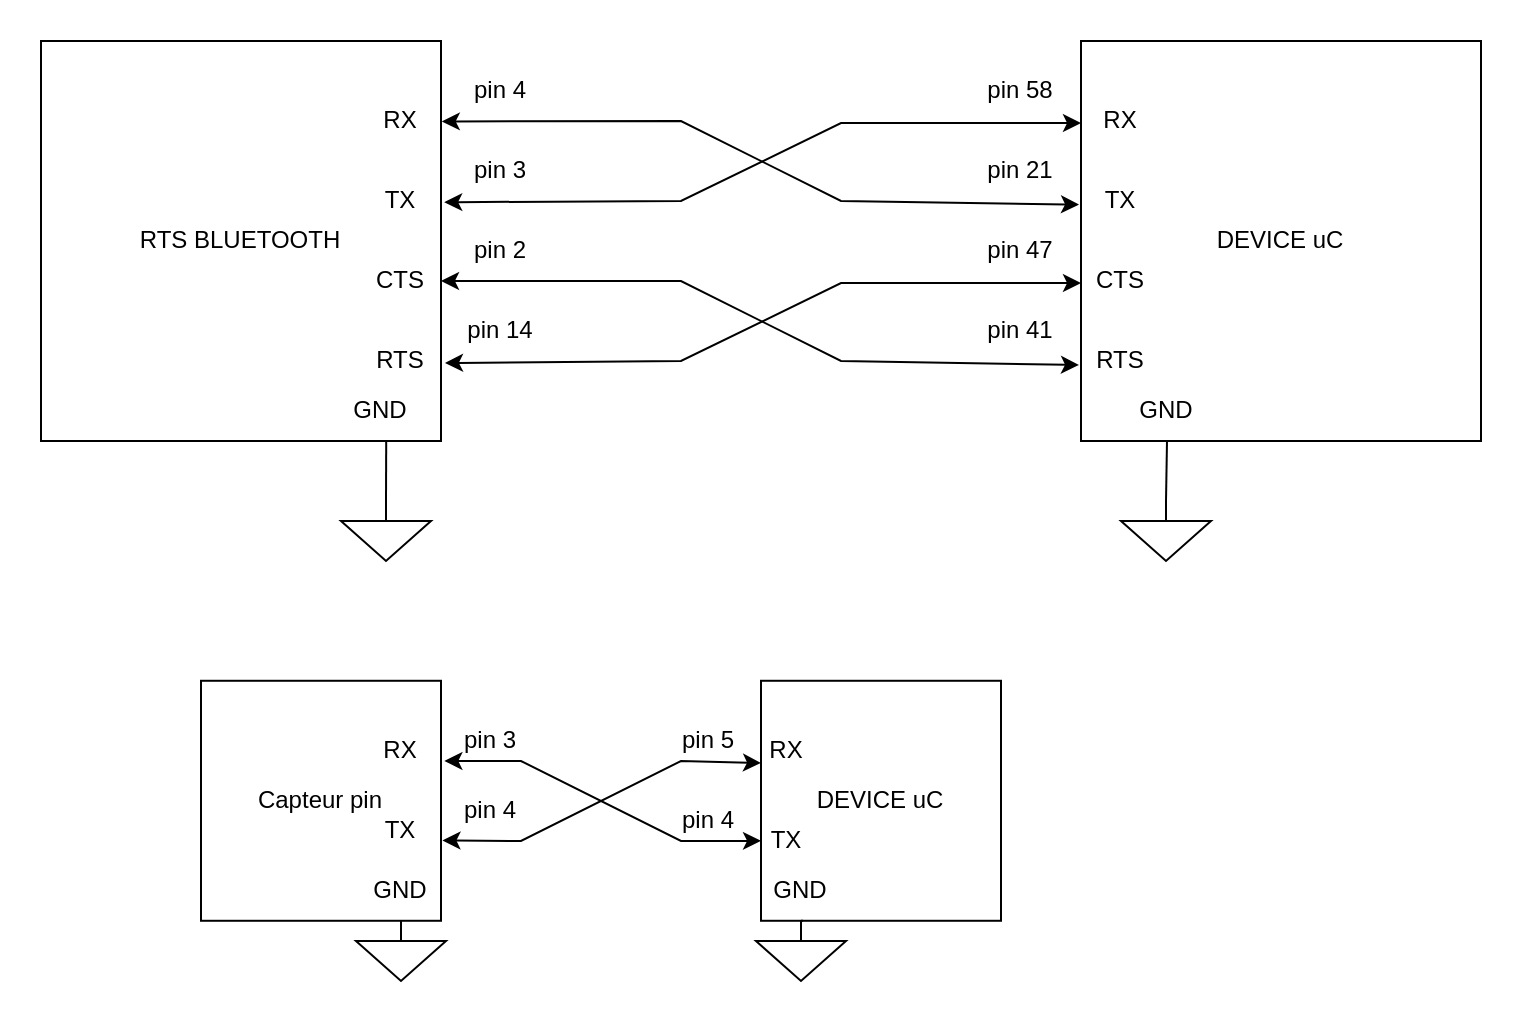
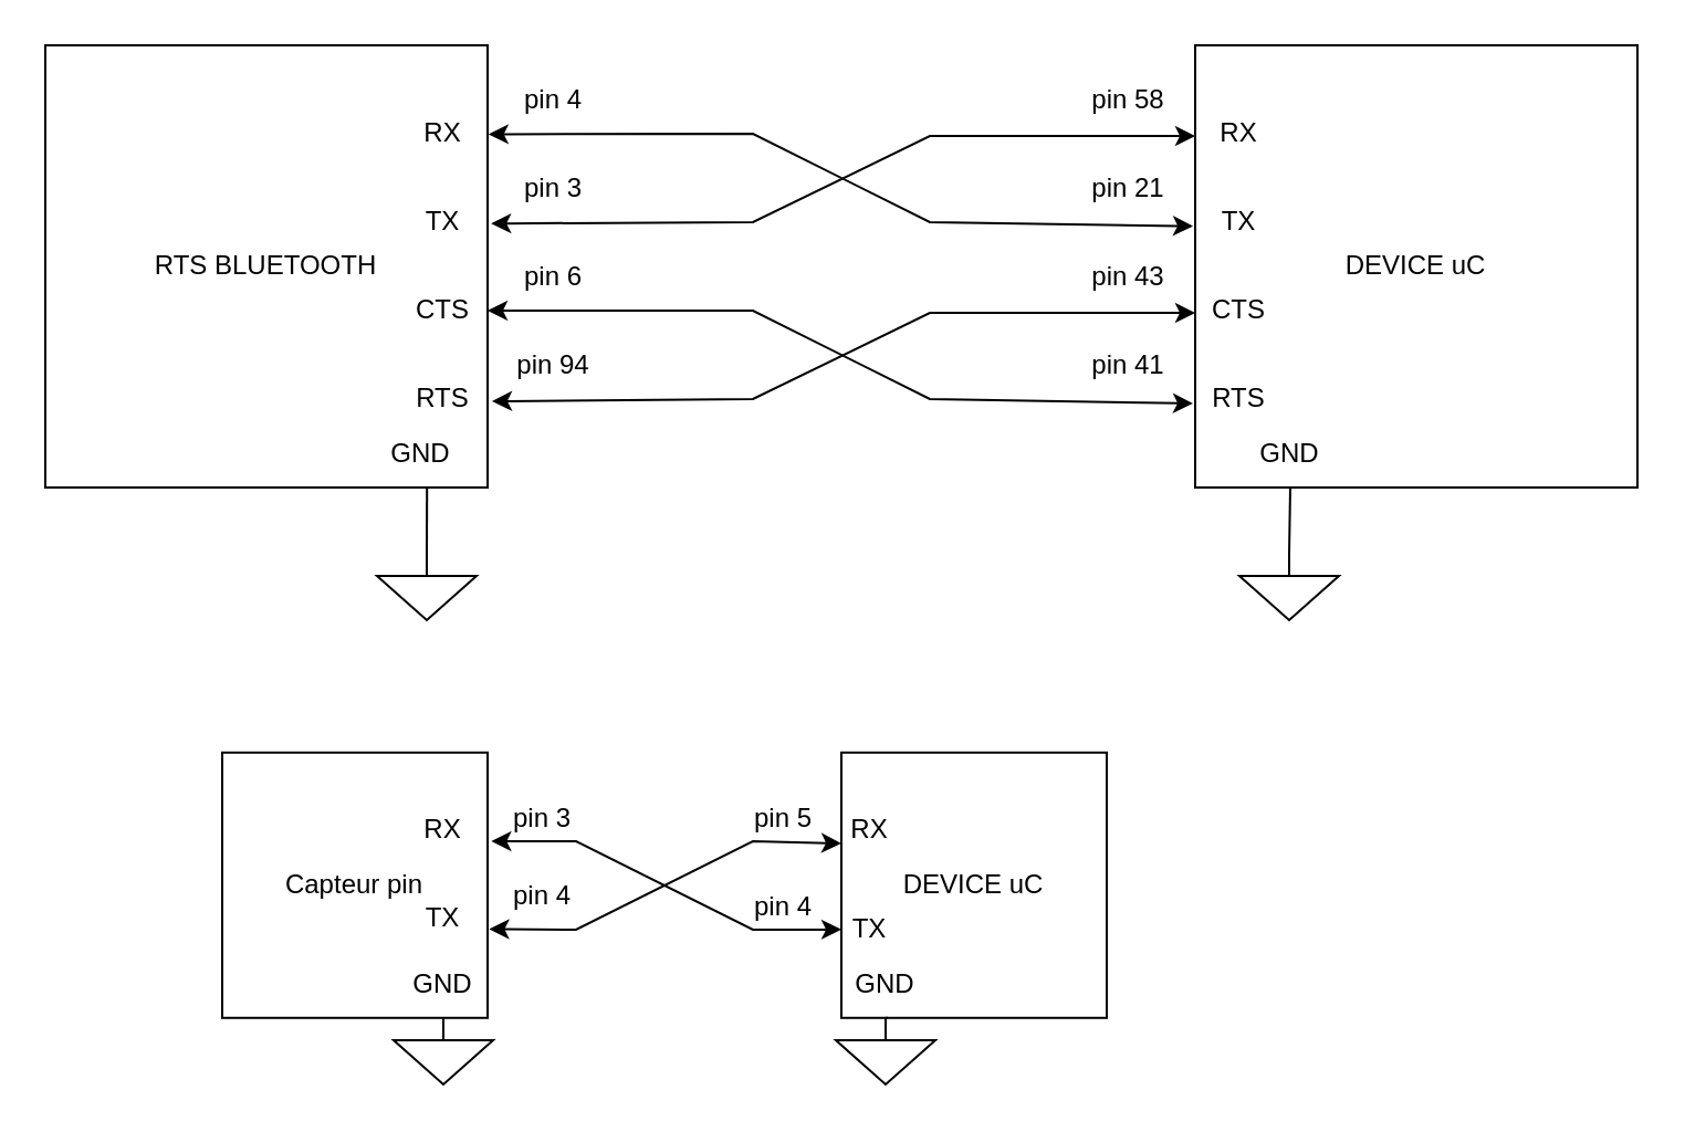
  <mxCell id="0" />
  <mxCell id="1" parent="0" />
  <mxCell id="2" value="DEVICE uC" style="whiteSpace=wrap;html=1;aspect=fixed;" parent="1" vertex="1"><mxGeometry x="540" y="20" width="200" height="200" as="geometry" /></mxCell>
  <mxCell id="3" value="RTS BLUETOOTH" style="whiteSpace=wrap;html=1;aspect=fixed;" parent="1" vertex="1"><mxGeometry x="20" y="20" width="200" height="200" as="geometry" /></mxCell>
  <mxCell id="4" value="" style="endArrow=classic;startArrow=classic;html=1;rounded=0;exitX=1.002;exitY=0.201;exitDx=0;exitDy=0;exitPerimeter=0;entryX=-0.005;entryY=0.409;entryDx=0;entryDy=0;entryPerimeter=0;" parent="1" source="3" target="2" edge="1"><mxGeometry width="50" height="50" relative="1" as="geometry"><mxPoint x="350" y="80" as="sourcePoint" /><mxPoint x="400" y="30" as="targetPoint" /><Array as="points"><mxPoint x="340" y="60" /><mxPoint x="420" y="100" /></Array></mxGeometry></mxCell>
  <mxCell id="5" value="" style="endArrow=classic;startArrow=classic;html=1;rounded=0;exitX=1.008;exitY=0.403;exitDx=0;exitDy=0;exitPerimeter=0;" parent="1" source="3" edge="1"><mxGeometry width="50" height="50" relative="1" as="geometry"><mxPoint x="230" y="98.4" as="sourcePoint" /><mxPoint x="540" y="61" as="targetPoint" /><Array as="points"><mxPoint x="340" y="100" /><mxPoint x="420" y="61" /></Array></mxGeometry></mxCell>
  <mxCell id="6" value="" style="endArrow=classic;startArrow=classic;html=1;rounded=0;exitX=1.002;exitY=0.201;exitDx=0;exitDy=0;exitPerimeter=0;entryX=-0.005;entryY=0.409;entryDx=0;entryDy=0;entryPerimeter=0;" parent="1" edge="1"><mxGeometry width="50" height="50" relative="1" as="geometry"><mxPoint x="220" y="140" as="sourcePoint" /><mxPoint x="539" y="182" as="targetPoint" /><Array as="points"><mxPoint x="340" y="140" /><mxPoint x="420" y="180" /></Array></mxGeometry></mxCell>
  <mxCell id="7" value="" style="endArrow=classic;startArrow=classic;html=1;rounded=0;exitX=1.008;exitY=0.403;exitDx=0;exitDy=0;exitPerimeter=0;" parent="1" edge="1"><mxGeometry width="50" height="50" relative="1" as="geometry"><mxPoint x="222" y="181" as="sourcePoint" /><mxPoint x="540" y="141" as="targetPoint" /><Array as="points"><mxPoint x="340" y="180" /><mxPoint x="420" y="141" /></Array></mxGeometry></mxCell>
  <mxCell id="8" value="RX" style="text;html=1;strokeColor=none;fillColor=none;align=center;verticalAlign=middle;whiteSpace=wrap;rounded=0;" parent="1" vertex="1"><mxGeometry x="170" y="50" width="60" height="20" as="geometry" /></mxCell>
  <mxCell id="9" value="TX" style="text;html=1;strokeColor=none;fillColor=none;align=center;verticalAlign=middle;whiteSpace=wrap;rounded=0;" parent="1" vertex="1"><mxGeometry x="170" y="90" width="60" height="20" as="geometry" /></mxCell>
  <mxCell id="10" value="CTS" style="text;html=1;strokeColor=none;fillColor=none;align=center;verticalAlign=middle;whiteSpace=wrap;rounded=0;" parent="1" vertex="1"><mxGeometry x="170" y="130" width="60" height="20" as="geometry" /></mxCell>
  <mxCell id="11" value="RTS" style="text;html=1;strokeColor=none;fillColor=none;align=center;verticalAlign=middle;whiteSpace=wrap;rounded=0;" parent="1" vertex="1"><mxGeometry x="170" y="170" width="60" height="20" as="geometry" /></mxCell>
  <mxCell id="12" value="TX" style="text;html=1;strokeColor=none;fillColor=none;align=center;verticalAlign=middle;whiteSpace=wrap;rounded=0;" parent="1" vertex="1"><mxGeometry x="530" y="90" width="60" height="20" as="geometry" /></mxCell>
  <mxCell id="13" value="RX" style="text;html=1;strokeColor=none;fillColor=none;align=center;verticalAlign=middle;whiteSpace=wrap;rounded=0;" parent="1" vertex="1"><mxGeometry x="530" y="50" width="60" height="20" as="geometry" /></mxCell>
  <mxCell id="14" value="CTS" style="text;html=1;strokeColor=none;fillColor=none;align=center;verticalAlign=middle;whiteSpace=wrap;rounded=0;" parent="1" vertex="1"><mxGeometry x="530" y="130" width="60" height="20" as="geometry" /></mxCell>
  <mxCell id="15" value="RTS" style="text;html=1;strokeColor=none;fillColor=none;align=center;verticalAlign=middle;whiteSpace=wrap;rounded=0;" parent="1" vertex="1"><mxGeometry x="530" y="170" width="60" height="20" as="geometry" /></mxCell>
  <mxCell id="16" value="pin 4" style="text;html=1;strokeColor=none;fillColor=none;align=center;verticalAlign=middle;whiteSpace=wrap;rounded=0;" parent="1" vertex="1"><mxGeometry x="220" y="30" width="60" height="30" as="geometry" /></mxCell>
  <mxCell id="17" value="pin 3" style="text;html=1;strokeColor=none;fillColor=none;align=center;verticalAlign=middle;whiteSpace=wrap;rounded=0;" parent="1" vertex="1"><mxGeometry x="220" y="70" width="60" height="30" as="geometry" /></mxCell>
- <mxCell id="18" value="pin 2" style="text;html=1;strokeColor=none;fillColor=none;align=center;verticalAlign=middle;whiteSpace=wrap;rounded=0;" parent="1" vertex="1"><mxGeometry x="220" y="110" width="60" height="30" as="geometry" /></mxCell>
- <mxCell id="19" value="pin 14" style="text;html=1;strokeColor=none;fillColor=none;align=center;verticalAlign=middle;whiteSpace=wrap;rounded=0;" parent="1" vertex="1"><mxGeometry x="220" y="150" width="60" height="30" as="geometry" /></mxCell>
+ <mxCell id="18" value="pin 6" style="text;html=1;strokeColor=none;fillColor=none;align=center;verticalAlign=middle;whiteSpace=wrap;rounded=0;" parent="1" vertex="1"><mxGeometry x="220" y="110" width="60" height="30" as="geometry" /></mxCell>
+ <mxCell id="19" value="pin 94" style="text;html=1;strokeColor=none;fillColor=none;align=center;verticalAlign=middle;whiteSpace=wrap;rounded=0;" parent="1" vertex="1"><mxGeometry x="220" y="150" width="60" height="30" as="geometry" /></mxCell>
  <mxCell id="20" value="pin 21" style="text;html=1;strokeColor=none;fillColor=none;align=center;verticalAlign=middle;whiteSpace=wrap;rounded=0;" parent="1" vertex="1"><mxGeometry x="480" y="70" width="60" height="30" as="geometry" /></mxCell>
  <mxCell id="21" value="pin 58" style="text;html=1;strokeColor=none;fillColor=none;align=center;verticalAlign=middle;whiteSpace=wrap;rounded=0;" parent="1" vertex="1"><mxGeometry x="480" y="30" width="60" height="30" as="geometry" /></mxCell>
- <mxCell id="22" value="pin 47" style="text;html=1;strokeColor=none;fillColor=none;align=center;verticalAlign=middle;whiteSpace=wrap;rounded=0;" parent="1" vertex="1"><mxGeometry x="480" y="110" width="60" height="30" as="geometry" /></mxCell>
+ <mxCell id="22" value="pin 43" style="text;html=1;strokeColor=none;fillColor=none;align=center;verticalAlign=middle;whiteSpace=wrap;rounded=0;" parent="1" vertex="1"><mxGeometry x="480" y="110" width="60" height="30" as="geometry" /></mxCell>
  <mxCell id="23" value="pin 41" style="text;html=1;strokeColor=none;fillColor=none;align=center;verticalAlign=middle;whiteSpace=wrap;rounded=0;" parent="1" vertex="1"><mxGeometry x="480" y="150" width="60" height="30" as="geometry" /></mxCell>
  <mxCell id="24" value="" style="pointerEvents=1;verticalLabelPosition=bottom;shadow=0;dashed=0;align=center;html=1;verticalAlign=top;shape=mxgraph.electrical.signal_sources.signal_ground;" parent="1" vertex="1"><mxGeometry x="170" y="250" width="45" height="30" as="geometry" /></mxCell>
  <mxCell id="25" value="" style="endArrow=none;html=1;rounded=0;exitX=0.5;exitY=0;exitDx=0;exitDy=0;exitPerimeter=0;entryX=0.863;entryY=1.002;entryDx=0;entryDy=0;entryPerimeter=0;" parent="1" source="24" target="3" edge="1"><mxGeometry width="50" height="50" relative="1" as="geometry"><mxPoint x="160" y="210" as="sourcePoint" /><mxPoint x="210" y="160" as="targetPoint" /></mxGeometry></mxCell>
  <mxCell id="26" value="" style="pointerEvents=1;verticalLabelPosition=bottom;shadow=0;dashed=0;align=center;html=1;verticalAlign=top;shape=mxgraph.electrical.signal_sources.signal_ground;" parent="1" vertex="1"><mxGeometry x="560" y="250" width="45" height="30" as="geometry" /></mxCell>
  <mxCell id="27" value="" style="endArrow=none;html=1;rounded=0;exitX=0.5;exitY=0;exitDx=0;exitDy=0;exitPerimeter=0;entryX=0.863;entryY=1.002;entryDx=0;entryDy=0;entryPerimeter=0;" parent="1" source="26" edge="1"><mxGeometry width="50" height="50" relative="1" as="geometry"><mxPoint x="550" y="210" as="sourcePoint" /><mxPoint x="583" y="220" as="targetPoint" /></mxGeometry></mxCell>
  <mxCell id="28" value="GND" style="text;html=1;strokeColor=none;fillColor=none;align=center;verticalAlign=middle;whiteSpace=wrap;rounded=0;" parent="1" vertex="1"><mxGeometry x="160" y="190" width="60" height="30" as="geometry" /></mxCell>
  <mxCell id="29" value="GND" style="text;html=1;strokeColor=none;fillColor=none;align=center;verticalAlign=middle;whiteSpace=wrap;rounded=0;" parent="1" vertex="1"><mxGeometry x="552.5" y="190" width="60" height="30" as="geometry" /></mxCell>
  <mxCell id="30" value="DEVICE uC" style="whiteSpace=wrap;html=1;aspect=fixed;" vertex="1" parent="1"><mxGeometry x="380" y="339.89" width="120" height="120" as="geometry" /></mxCell>
  <mxCell id="31" value="Capteur pin" style="whiteSpace=wrap;html=1;aspect=fixed;" vertex="1" parent="1"><mxGeometry x="100" y="339.89" width="120" height="120" as="geometry" /></mxCell>
  <mxCell id="32" value="" style="endArrow=classic;startArrow=classic;html=1;rounded=0;exitX=1.006;exitY=0.665;exitDx=0;exitDy=0;exitPerimeter=0;" edge="1" parent="1" source="31"><mxGeometry width="50" height="50" relative="1" as="geometry"><mxPoint x="230" y="418.4" as="sourcePoint" /><mxPoint x="380" y="381" as="targetPoint" /><Array as="points"><mxPoint x="260" y="420" /><mxPoint x="340" y="380" /></Array></mxGeometry></mxCell>
  <mxCell id="33" value="RX" style="text;html=1;strokeColor=none;fillColor=none;align=center;verticalAlign=middle;whiteSpace=wrap;rounded=0;" vertex="1" parent="1"><mxGeometry x="170" y="365" width="60" height="20" as="geometry" /></mxCell>
  <mxCell id="34" value="TX" style="text;html=1;strokeColor=none;fillColor=none;align=center;verticalAlign=middle;whiteSpace=wrap;rounded=0;" vertex="1" parent="1"><mxGeometry x="170" y="405" width="60" height="20" as="geometry" /></mxCell>
  <mxCell id="35" value="TX" style="text;html=1;strokeColor=none;fillColor=none;align=center;verticalAlign=middle;whiteSpace=wrap;rounded=0;" vertex="1" parent="1"><mxGeometry x="362.5" y="409.89" width="60" height="20" as="geometry" /></mxCell>
  <mxCell id="36" value="RX" style="text;html=1;strokeColor=none;fillColor=none;align=center;verticalAlign=middle;whiteSpace=wrap;rounded=0;" vertex="1" parent="1"><mxGeometry x="362.5" y="365" width="60" height="20" as="geometry" /></mxCell>
  <mxCell id="37" style="edgeStyle=orthogonalEdgeStyle;rounded=0;orthogonalLoop=1;jettySize=auto;html=1;exitX=0.5;exitY=0;exitDx=0;exitDy=0;exitPerimeter=0;endArrow=none;endFill=0;entryX=0.838;entryY=0.999;entryDx=0;entryDy=0;entryPerimeter=0;" edge="1" parent="1" target="31"><mxGeometry relative="1" as="geometry"><mxPoint x="200.08" y="469.89" as="targetPoint" /><mxPoint x="200" y="459.89" as="sourcePoint" /></mxGeometry></mxCell>
  <mxCell id="38" value="" style="pointerEvents=1;verticalLabelPosition=bottom;shadow=0;dashed=0;align=center;html=1;verticalAlign=top;shape=mxgraph.electrical.signal_sources.signal_ground;" vertex="1" parent="1"><mxGeometry x="177.5" y="460" width="45" height="30" as="geometry" /></mxCell>
  <mxCell id="39" value="GND" style="text;html=1;strokeColor=none;fillColor=none;align=center;verticalAlign=middle;whiteSpace=wrap;rounded=0;" vertex="1" parent="1"><mxGeometry x="170" y="429.89" width="60" height="30" as="geometry" /></mxCell>
  <mxCell id="40" value="" style="endArrow=classic;startArrow=classic;html=1;rounded=0;exitX=1.014;exitY=0.334;exitDx=0;exitDy=0;exitPerimeter=0;entryX=0;entryY=0.667;entryDx=0;entryDy=0;entryPerimeter=0;" edge="1" parent="1" source="31" target="30"><mxGeometry width="50" height="50" relative="1" as="geometry"><mxPoint x="151" y="430" as="sourcePoint" /><mxPoint x="470" y="391" as="targetPoint" /><Array as="points"><mxPoint x="260" y="380" /><mxPoint x="340" y="420" /></Array></mxGeometry></mxCell>
  <mxCell id="41" style="edgeStyle=orthogonalEdgeStyle;rounded=0;orthogonalLoop=1;jettySize=auto;html=1;exitX=0.5;exitY=0;exitDx=0;exitDy=0;exitPerimeter=0;endArrow=none;endFill=0;entryX=0.838;entryY=0.999;entryDx=0;entryDy=0;entryPerimeter=0;" edge="1" parent="1"><mxGeometry relative="1" as="geometry"><mxPoint x="401" y="460" as="targetPoint" /><mxPoint x="400" y="459.89" as="sourcePoint" /></mxGeometry></mxCell>
  <mxCell id="42" value="" style="pointerEvents=1;verticalLabelPosition=bottom;shadow=0;dashed=0;align=center;html=1;verticalAlign=top;shape=mxgraph.electrical.signal_sources.signal_ground;" vertex="1" parent="1"><mxGeometry x="377.5" y="460" width="45" height="30" as="geometry" /></mxCell>
  <mxCell id="43" value="GND" style="text;html=1;strokeColor=none;fillColor=none;align=center;verticalAlign=middle;whiteSpace=wrap;rounded=0;" vertex="1" parent="1"><mxGeometry x="370" y="429.89" width="60" height="30" as="geometry" /></mxCell>
  <mxCell id="44" value="pin 3" style="text;html=1;strokeColor=none;fillColor=none;align=center;verticalAlign=middle;whiteSpace=wrap;rounded=0;" vertex="1" parent="1"><mxGeometry x="215" y="355" width="60" height="30" as="geometry" /></mxCell>
  <mxCell id="45" value="pin 4" style="text;html=1;strokeColor=none;fillColor=none;align=center;verticalAlign=middle;whiteSpace=wrap;rounded=0;" vertex="1" parent="1"><mxGeometry x="215" y="390" width="60" height="30" as="geometry" /></mxCell>
  <mxCell id="46" value="pin 5" style="text;html=1;strokeColor=none;fillColor=none;align=center;verticalAlign=middle;whiteSpace=wrap;rounded=0;" vertex="1" parent="1"><mxGeometry x="324" y="355" width="60" height="30" as="geometry" /></mxCell>
  <mxCell id="47" value="pin 4" style="text;html=1;strokeColor=none;fillColor=none;align=center;verticalAlign=middle;whiteSpace=wrap;rounded=0;" vertex="1" parent="1"><mxGeometry x="324" y="395" width="60" height="30" as="geometry" /></mxCell>
